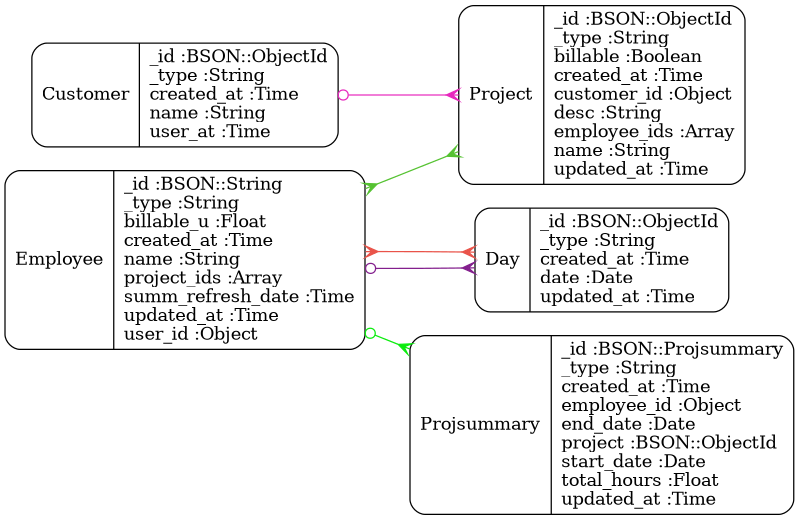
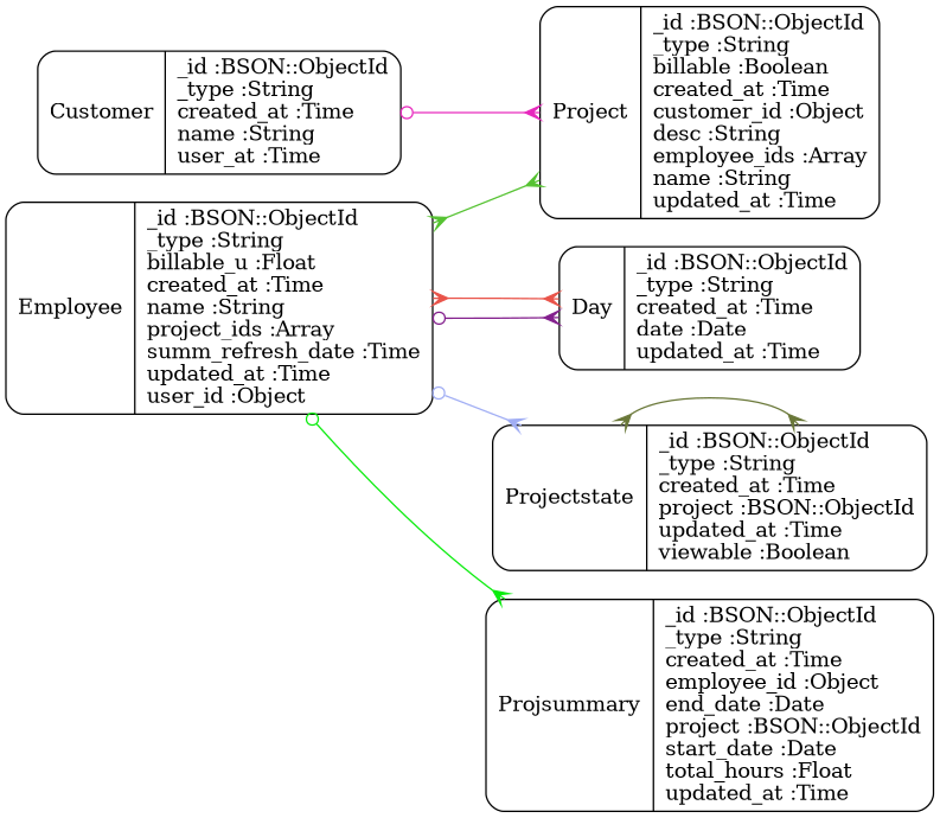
  digraph {
    rankdir=LR
    splines=true
    node [shape=Mrecord]
    edge [arrowhead=crow arrowtail=odot dir=both]
    n1 [label="{Customer|_id :BSON::ObjectId\l_type :String\lcreated_at :Time\lname :String\luser_at :Time\l}"]
    n2 [label="{Project|_id :BSON::ObjectId\l_type :String\lbillable :Boolean\lcreated_at :Time\lcustomer_id :Object\ldesc :String\lemployee_ids :Array\lname :String\lupdated_at :Time\l}"]
    n3 [label="{Day|_id :BSON::ObjectId\l_type :String\lcreated_at :Time\ldate :Date\lupdated_at :Time\l}"]
-   n4 [label="{Employee|_id :BSON::String\l_type :String\lbillable_u :Float\lcreated_at :Time\lname :String\lproject_ids :Array\lsumm_refresh_date :Time\lupdated_at :Time\luser_id :Object\l}"]
-   n6 [label="{Projsummary|_id :BSON::Projsummary\l_type :String\lcreated_at :Time\lemployee_id :Object\lend_date :Date\lproject :BSON::ObjectId\lstart_date :Date\ltotal_hours :Float\lupdated_at :Time\l}"]
+   n4 [label="{Employee|_id :BSON::ObjectId\l_type :String\lbillable_u :Float\lcreated_at :Time\lname :String\lproject_ids :Array\lsumm_refresh_date :Time\lupdated_at :Time\luser_id :Object\l}"]
+   n5 [label="{Projectstate|_id :BSON::ObjectId\l_type :String\lcreated_at :Time\lproject :BSON::ObjectId\lupdated_at :Time\lviewable :Boolean\l}"]
+   n6 [label="{Projsummary|_id :BSON::ObjectId\l_type :String\lcreated_at :Time\lemployee_id :Object\lend_date :Date\lproject :BSON::ObjectId\lstart_date :Date\ltotal_hours :Float\lupdated_at :Time\l}"]
    n1 -> n2 [color="#E727BD"]
    n3 -> n4 [arrowtail=crow color="#E95349"]
    n4 -> n2 [arrowtail=crow color="#55C231"]
    n4 -> n3 [color="#831F8D"]
+   n4 -> n5 [color="#A1AEF4"]
    n4 -> n6 [color="#0AEC0D"]
+   n5 -> n5 [arrowtail=crow color="#6A7839"]
  }
